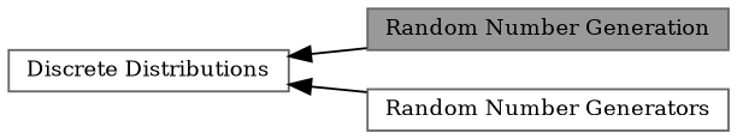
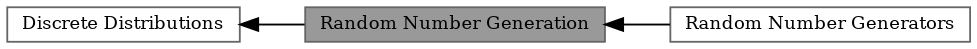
  digraph {
    fontname="DejaVu Serif"
    rankdir=LR
    node [color=grey40 fillcolor=white fontname="DejaVu Serif" fontsize=10 shape=box style=filled]
    edge [dir=back fontname="DejaVu Serif" fontsize=10 labelfontname=Helvetica labelfontsize=10 shape=plaintext style=solid]
    n1 [color=gray40 fillcolor=grey60 fontcolor=black height=0.2 label="Random Number Generation" width=0.4]
    n2 [height=0.2 label="Random Number Generators" width=0.4]
    n3 [height=0.2 label="Discrete Distributions" width=0.4]
-   n3 -> n2
+   n1 -> n2
    n3 -> n1
  }
